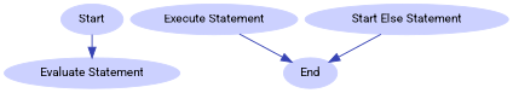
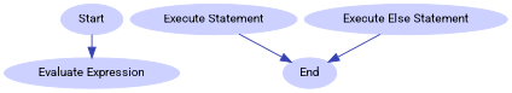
  digraph {
    nodesep=0.1
    ranksep=0.3
    node [color="0.650 0.200 1.000" fontname=Roboto fontsize=11 style=filled]
    edge [color="0.650 0.700 0.700" fontname=Roboto fontsize=11]
    n1 [height=0.0 label=Start width=0.0]
-   n2 [height=0.0 label="Evaluate Statement" width=0.0]
+   n2 [height=0.0 label="Evaluate Expression" width=0.0]
    n3 [height=0.0 label="Execute Statement" width=0.0]
    n4 [height=0.0 label=End width=0.0]
-   n5 [height=0.0 label="Start Else Statement" width=0.0]
+   n5 [height=0.0 label="Execute Else Statement" width=0.0]
    n1 -> n2
    n3 -> n4
    n5 -> n4
  }
